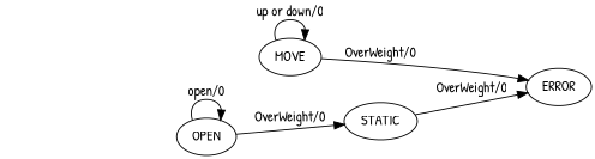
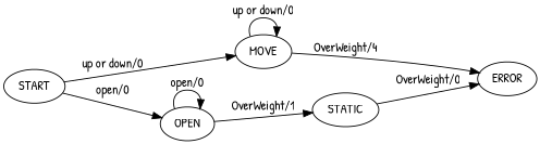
  digraph {
    fontname="Patrick Hand"
    rankdir=LR
    node [fontname="Patrick Hand"]
    edge [fontname="Patrick Hand"]
    MOVE
    ERROR
    OPEN
    STATIC
+   START
    MOVE -> MOVE [label="up or down/0"]
-   MOVE -> ERROR [label="OverWeight/0"]
+   MOVE -> ERROR [label="OverWeight/4"]
    OPEN -> OPEN [label="open/0"]
-   OPEN -> STATIC [label="OverWeight/0"]
+   OPEN -> STATIC [label="OverWeight/1"]
    STATIC -> ERROR [label="OverWeight/0"]
+   START -> MOVE [label="up or down/0"]
+   START -> OPEN [label="open/0"]
  }
